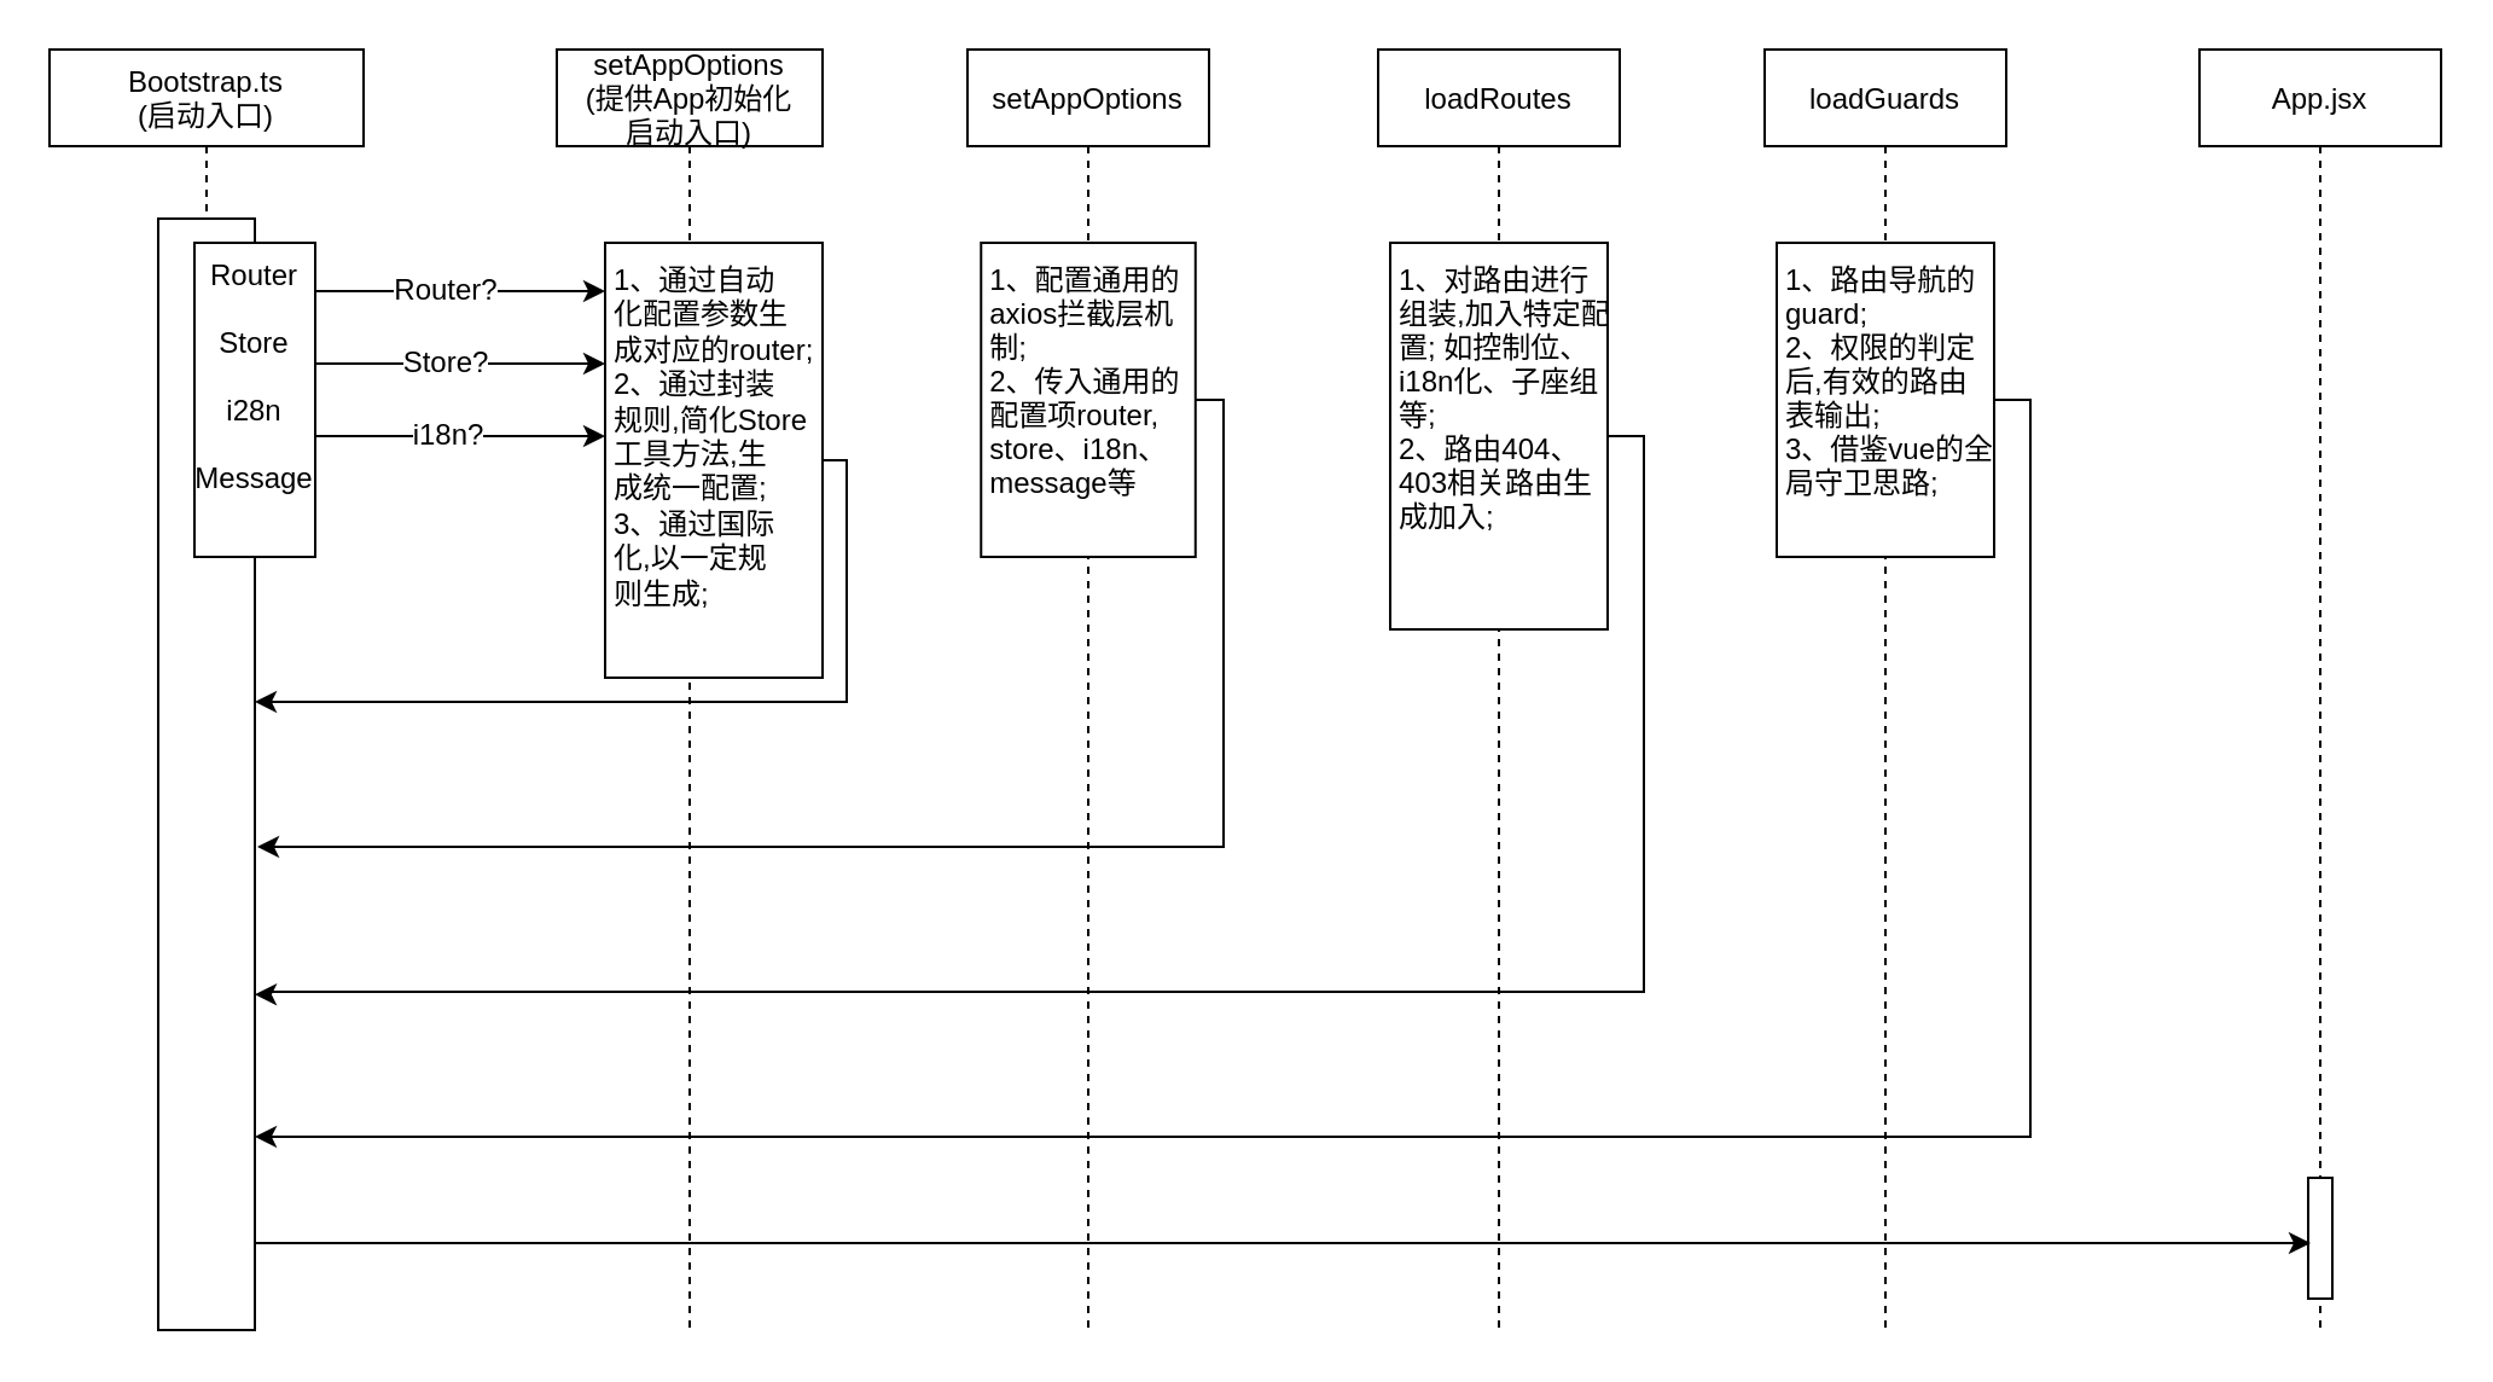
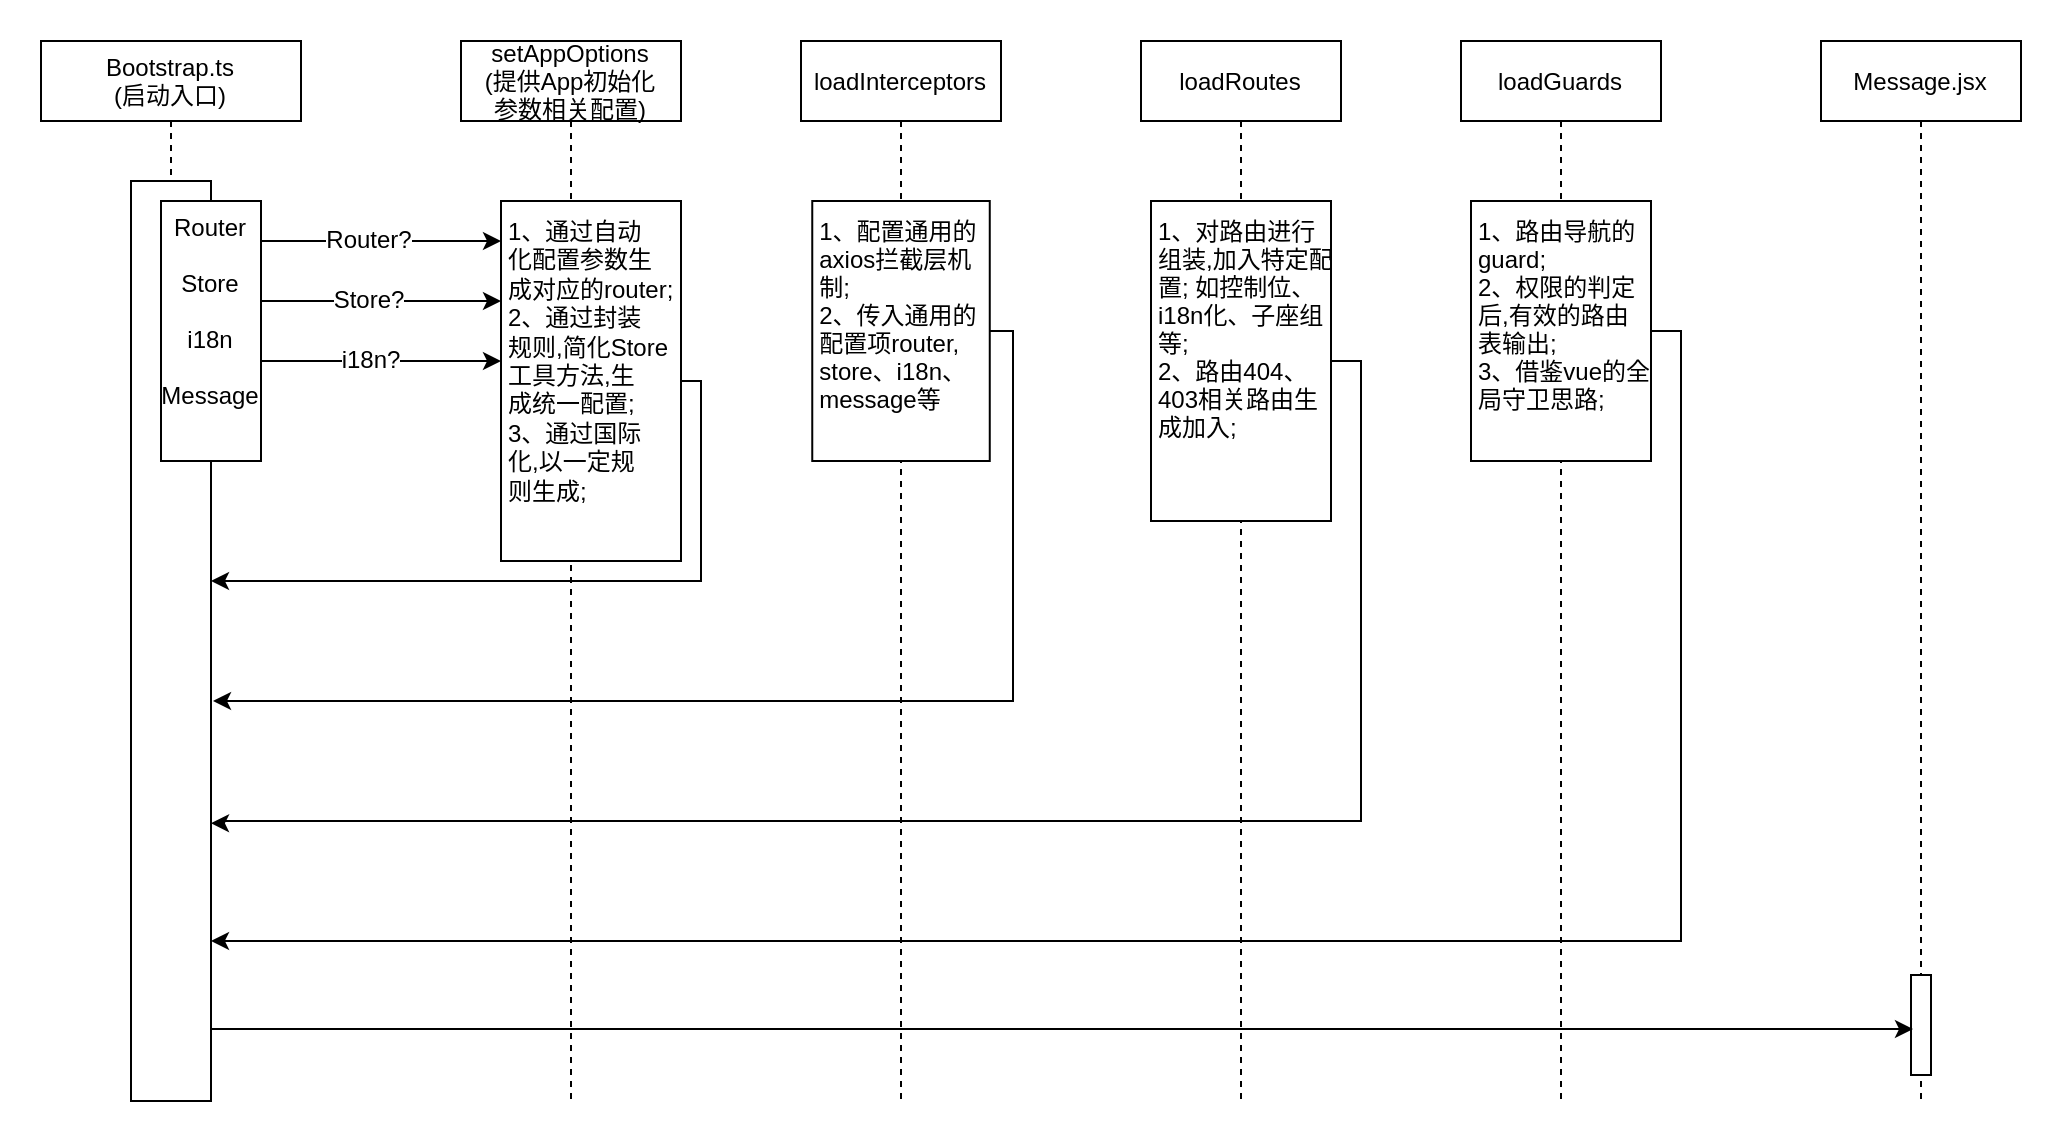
  <mxCell id="0" />
  <mxCell id="1" parent="0" />
  <mxCell id="2" value="Bootstrap.ts&#10;(启动入口)" style="shape=umlLifeline;perimeter=lifelinePerimeter;container=1;collapsible=0;recursiveResize=0;rounded=0;shadow=0;strokeWidth=1;" parent="1" vertex="1"><mxGeometry x="20" y="20" width="130" height="530" as="geometry" /></mxCell>
  <mxCell id="3" value="" style="points=[];perimeter=orthogonalPerimeter;rounded=0;shadow=0;strokeWidth=1;" parent="2" vertex="1"><mxGeometry x="45" y="70" width="40" height="460" as="geometry" /></mxCell>
- <mxCell id="4" value="Router&#10;&#10;Store&#10;&#10;i28n&#10;&#10;Message" style="points=[];perimeter=orthogonalPerimeter;rounded=0;shadow=0;strokeWidth=1;verticalAlign=top;" parent="2" vertex="1"><mxGeometry x="60" y="80" width="50" height="130" as="geometry" /></mxCell>
- <mxCell id="5" value="setAppOptions&#10;(提供App初始化&#10;启动入口)" style="shape=umlLifeline;perimeter=lifelinePerimeter;container=1;collapsible=0;recursiveResize=0;rounded=0;shadow=0;strokeWidth=1;" parent="1" vertex="1"><mxGeometry x="230" y="20" width="110" height="530" as="geometry" /></mxCell>
+ <mxCell id="4" value="Router&#10;&#10;Store&#10;&#10;i18n&#10;&#10;Message" style="points=[];perimeter=orthogonalPerimeter;rounded=0;shadow=0;strokeWidth=1;verticalAlign=top;" parent="2" vertex="1"><mxGeometry x="60" y="80" width="50" height="130" as="geometry" /></mxCell>
+ <mxCell id="5" value="setAppOptions&#10;(提供App初始化&#10;参数相关配置)" style="shape=umlLifeline;perimeter=lifelinePerimeter;container=1;collapsible=0;recursiveResize=0;rounded=0;shadow=0;strokeWidth=1;" parent="1" vertex="1"><mxGeometry x="230" y="20" width="110" height="530" as="geometry" /></mxCell>
  <mxCell id="6" value="1、通过自动&lt;br&gt;化配置参数生&lt;br&gt;成对应的router;&lt;br&gt;2、通过封装&lt;br&gt;规则,简化Store&lt;br&gt;工具方法,生&lt;br&gt;成统一配置;&lt;br&gt;3、通过国际&lt;br&gt;化,以一定规&lt;br&gt;则生成;&lt;br&gt;" style="points=[];perimeter=orthogonalPerimeter;rounded=0;shadow=0;strokeWidth=1;align=left;verticalAlign=top;whiteSpace=wrap;html=1;spacingLeft=2;spacingTop=2;spacingRight=2;" parent="5" vertex="1"><mxGeometry x="20" y="80" width="90" height="180" as="geometry" /></mxCell>
- <mxCell id="7" value="setAppOptions" style="shape=umlLifeline;perimeter=lifelinePerimeter;container=1;collapsible=0;recursiveResize=0;rounded=0;shadow=0;strokeWidth=1;" vertex="1" parent="1"><mxGeometry x="400" y="20" width="100" height="530" as="geometry" /></mxCell>
+ <mxCell id="7" value="loadInterceptors" style="shape=umlLifeline;perimeter=lifelinePerimeter;container=1;collapsible=0;recursiveResize=0;rounded=0;shadow=0;strokeWidth=1;" vertex="1" parent="1"><mxGeometry x="400" y="20" width="100" height="530" as="geometry" /></mxCell>
  <mxCell id="8" value="1、配置通用的&#10;axios拦截层机&#10;制;&#10;2、传入通用的&#10;配置项router,&#10;store、i18n、&#10;message等" style="points=[];perimeter=orthogonalPerimeter;rounded=0;shadow=0;strokeWidth=1;align=left;verticalAlign=top;spacingTop=2;spacingLeft=2;spacingRight=2;" vertex="1" parent="7"><mxGeometry x="5.63" y="80" width="88.75" height="130" as="geometry" /></mxCell>
  <mxCell id="9" value="loadRoutes" style="shape=umlLifeline;perimeter=lifelinePerimeter;container=1;collapsible=0;recursiveResize=0;rounded=0;shadow=0;strokeWidth=1;" vertex="1" parent="1"><mxGeometry x="570" y="20" width="100" height="530" as="geometry" /></mxCell>
  <mxCell id="10" value="1、对路由进行&#10;组装,加入特定配&#10;置; 如控制位、&#10;i18n化、子座组&#10;等;&#10;2、路由404、&#10;403相关路由生&#10;成加入;" style="points=[];perimeter=orthogonalPerimeter;rounded=0;shadow=0;strokeWidth=1;align=left;verticalAlign=top;spacingTop=2;spacingLeft=2;spacingRight=2;" vertex="1" parent="9"><mxGeometry x="5" y="80" width="90" height="160" as="geometry" /></mxCell>
  <mxCell id="11" value="loadGuards" style="shape=umlLifeline;perimeter=lifelinePerimeter;container=1;collapsible=0;recursiveResize=0;rounded=0;shadow=0;strokeWidth=1;" vertex="1" parent="1"><mxGeometry x="730" y="20" width="100" height="530" as="geometry" /></mxCell>
  <mxCell id="12" value="1、路由导航的&#10;guard;&#10;2、权限的判定&#10;后,有效的路由&#10;表输出;&#10;3、借鉴vue的全&#10;局守卫思路;" style="points=[];perimeter=orthogonalPerimeter;rounded=0;shadow=0;strokeWidth=1;align=left;verticalAlign=top;spacingTop=2;spacingLeft=2;spacingRight=2;" vertex="1" parent="11"><mxGeometry x="5" y="80" width="90" height="130" as="geometry" /></mxCell>
  <mxCell id="13" style="edgeStyle=orthogonalEdgeStyle;rounded=0;orthogonalLoop=1;jettySize=auto;html=1;" edge="1" parent="1" source="4"><mxGeometry relative="1" as="geometry"><mxPoint x="250" y="120" as="targetPoint" /><Array as="points"><mxPoint x="200" y="120" /><mxPoint x="200" y="120" /></Array></mxGeometry></mxCell>
  <mxCell id="14" value="&lt;span style=&quot;font-size: 12px&quot;&gt;Router?&lt;/span&gt;" style="edgeLabel;html=1;align=center;verticalAlign=middle;resizable=0;points=[];" vertex="1" connectable="0" parent="13"><mxGeometry x="-0.117" y="1" relative="1" as="geometry"><mxPoint as="offset" /></mxGeometry></mxCell>
  <mxCell id="15" style="edgeStyle=orthogonalEdgeStyle;rounded=0;orthogonalLoop=1;jettySize=auto;html=1;" edge="1" parent="1"><mxGeometry relative="1" as="geometry"><mxPoint x="130" y="150" as="sourcePoint" /><mxPoint x="250" y="150" as="targetPoint" /><Array as="points"><mxPoint x="200" y="150" /><mxPoint x="200" y="150" /></Array></mxGeometry></mxCell>
  <mxCell id="16" value="&lt;span style=&quot;font-size: 12px&quot;&gt;Store?&lt;/span&gt;" style="edgeLabel;html=1;align=center;verticalAlign=middle;resizable=0;points=[];" vertex="1" connectable="0" parent="15"><mxGeometry x="-0.117" y="1" relative="1" as="geometry"><mxPoint as="offset" /></mxGeometry></mxCell>
  <mxCell id="17" style="edgeStyle=orthogonalEdgeStyle;rounded=0;orthogonalLoop=1;jettySize=auto;html=1;" edge="1" parent="1"><mxGeometry relative="1" as="geometry"><mxPoint x="130" y="180" as="sourcePoint" /><mxPoint x="250" y="180" as="targetPoint" /><Array as="points"><mxPoint x="200" y="180" /><mxPoint x="200" y="180" /></Array></mxGeometry></mxCell>
  <mxCell id="18" value="&lt;span style=&quot;font-size: 12px&quot;&gt;i18n?&lt;/span&gt;" style="edgeLabel;html=1;align=center;verticalAlign=middle;resizable=0;points=[];" vertex="1" connectable="0" parent="17"><mxGeometry x="-0.117" y="1" relative="1" as="geometry"><mxPoint x="1" as="offset" /></mxGeometry></mxCell>
  <mxCell id="19" style="edgeStyle=orthogonalEdgeStyle;rounded=0;orthogonalLoop=1;jettySize=auto;html=1;jumpStyle=arc;" edge="1" parent="1" source="6" target="3"><mxGeometry relative="1" as="geometry"><Array as="points"><mxPoint x="350" y="190" /><mxPoint x="350" y="290" /></Array></mxGeometry></mxCell>
  <mxCell id="20" style="edgeStyle=orthogonalEdgeStyle;rounded=0;jumpStyle=arc;orthogonalLoop=1;jettySize=auto;html=1;" edge="1" parent="1" source="8"><mxGeometry relative="1" as="geometry"><mxPoint x="500" y="165" as="sourcePoint" /><mxPoint x="106" y="350" as="targetPoint" /><Array as="points"><mxPoint x="506" y="165" /><mxPoint x="506" y="350" /><mxPoint x="106" y="350" /></Array></mxGeometry></mxCell>
  <mxCell id="21" style="edgeStyle=orthogonalEdgeStyle;rounded=0;jumpStyle=arc;orthogonalLoop=1;jettySize=auto;html=1;entryX=1;entryY=0.698;entryDx=0;entryDy=0;entryPerimeter=0;" edge="1" parent="1" source="10" target="3"><mxGeometry relative="1" as="geometry"><Array as="points"><mxPoint x="680" y="180" /><mxPoint x="680" y="410" /><mxPoint x="109" y="410" /><mxPoint x="109" y="411" /></Array></mxGeometry></mxCell>
  <mxCell id="22" style="edgeStyle=orthogonalEdgeStyle;rounded=0;jumpStyle=arc;orthogonalLoop=1;jettySize=auto;html=1;entryX=1;entryY=0.826;entryDx=0;entryDy=0;entryPerimeter=0;" edge="1" parent="1" source="12" target="3"><mxGeometry relative="1" as="geometry"><Array as="points"><mxPoint x="840" y="165" /><mxPoint x="840" y="470" /></Array></mxGeometry></mxCell>
- <mxCell id="23" value="App.jsx" style="shape=umlLifeline;perimeter=lifelinePerimeter;container=1;collapsible=0;recursiveResize=0;rounded=0;shadow=0;strokeWidth=1;" vertex="1" parent="1"><mxGeometry x="910" y="20" width="100" height="530" as="geometry" /></mxCell>
+ <mxCell id="23" value="Message.jsx" style="shape=umlLifeline;perimeter=lifelinePerimeter;container=1;collapsible=0;recursiveResize=0;rounded=0;shadow=0;strokeWidth=1;" vertex="1" parent="1"><mxGeometry x="910" y="20" width="100" height="530" as="geometry" /></mxCell>
  <mxCell id="24" value="" style="points=[];perimeter=orthogonalPerimeter;rounded=0;shadow=0;strokeWidth=1;align=left;verticalAlign=top;spacingTop=2;spacingLeft=2;spacingRight=2;" vertex="1" parent="23"><mxGeometry x="45" y="467" width="10" height="50" as="geometry" /></mxCell>
  <mxCell id="25" style="edgeStyle=orthogonalEdgeStyle;rounded=0;jumpStyle=arc;orthogonalLoop=1;jettySize=auto;html=1;entryX=0.1;entryY=0.54;entryDx=0;entryDy=0;entryPerimeter=0;" edge="1" parent="1" source="3" target="24"><mxGeometry relative="1" as="geometry"><Array as="points"><mxPoint x="330" y="514" /><mxPoint x="330" y="514" /></Array></mxGeometry></mxCell>
